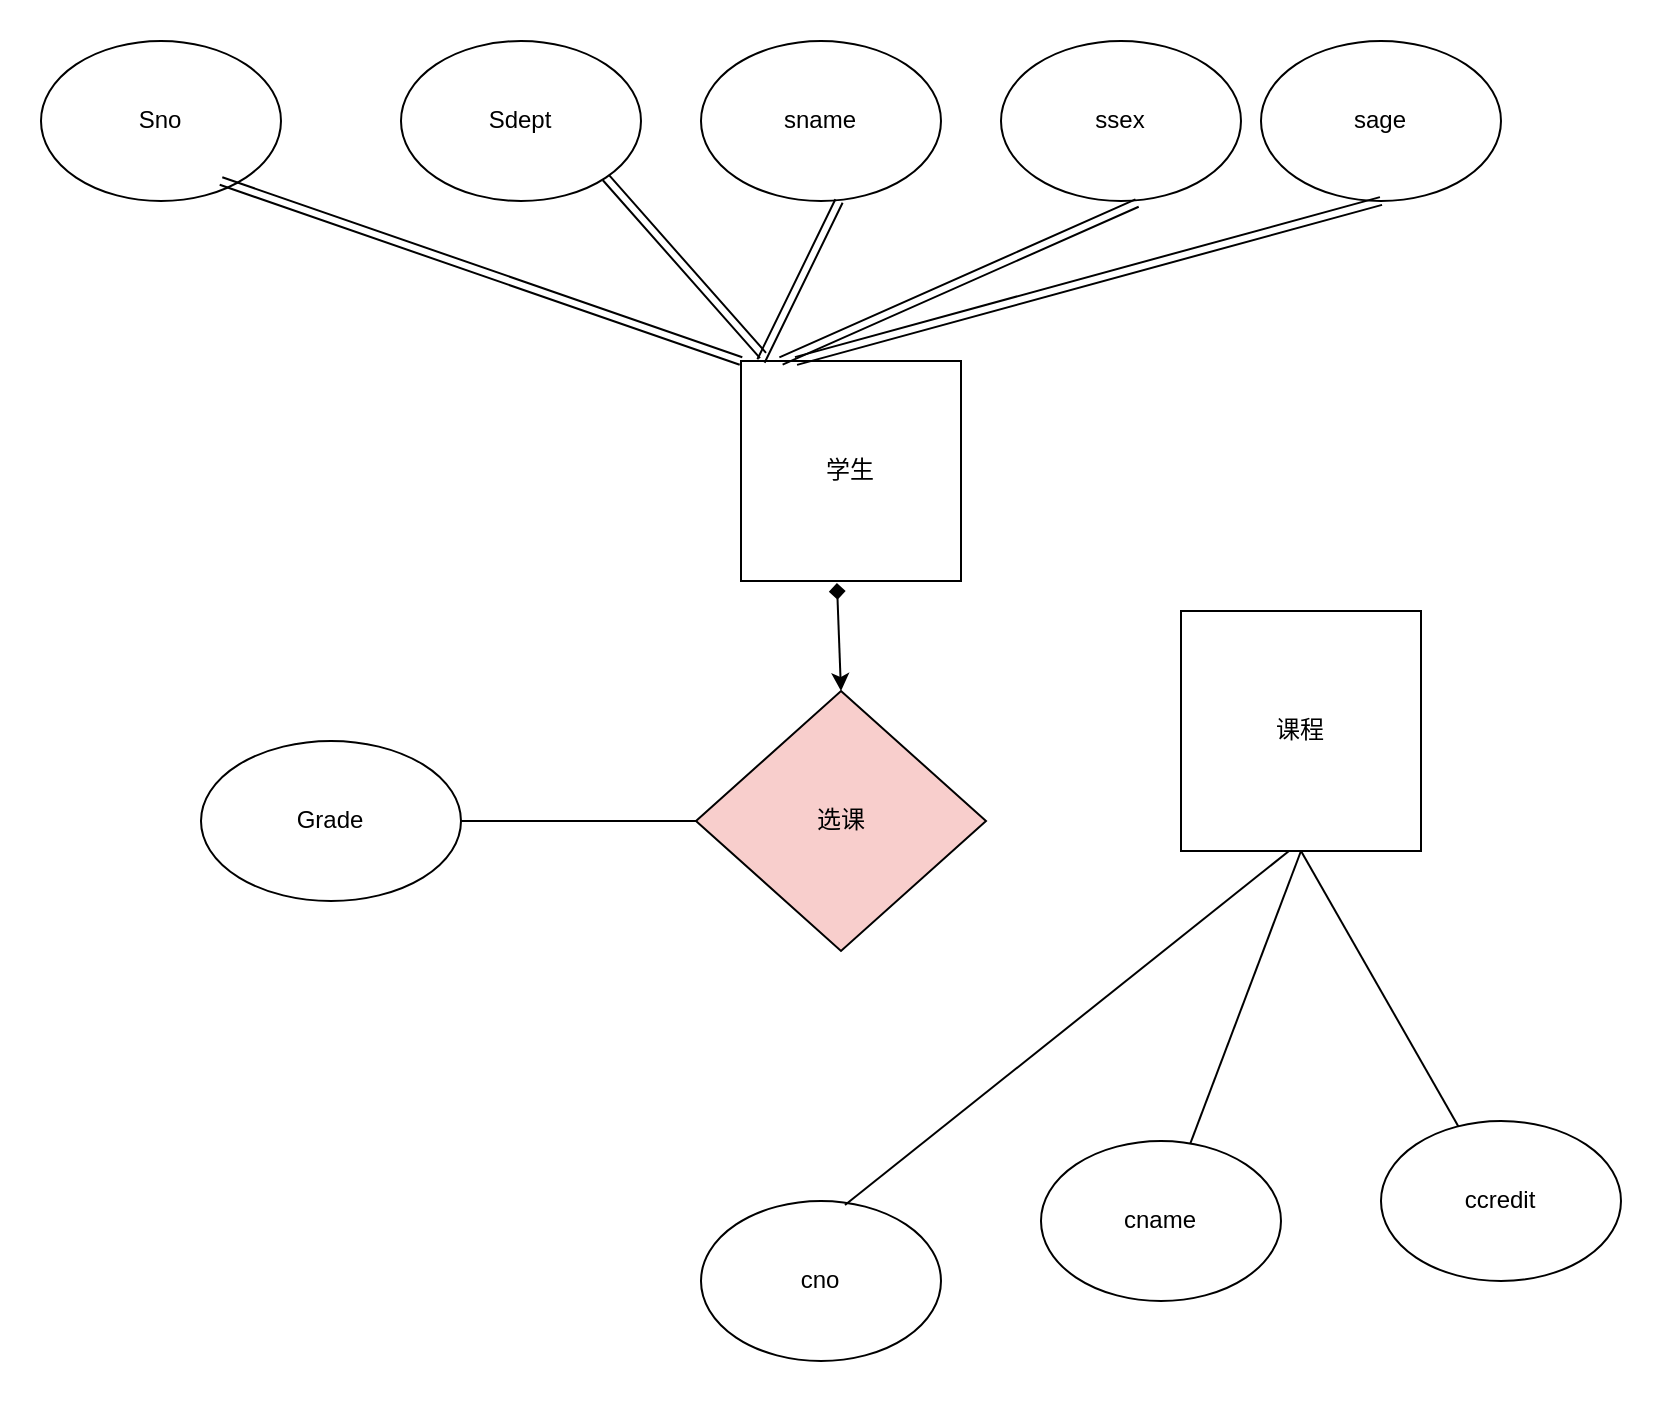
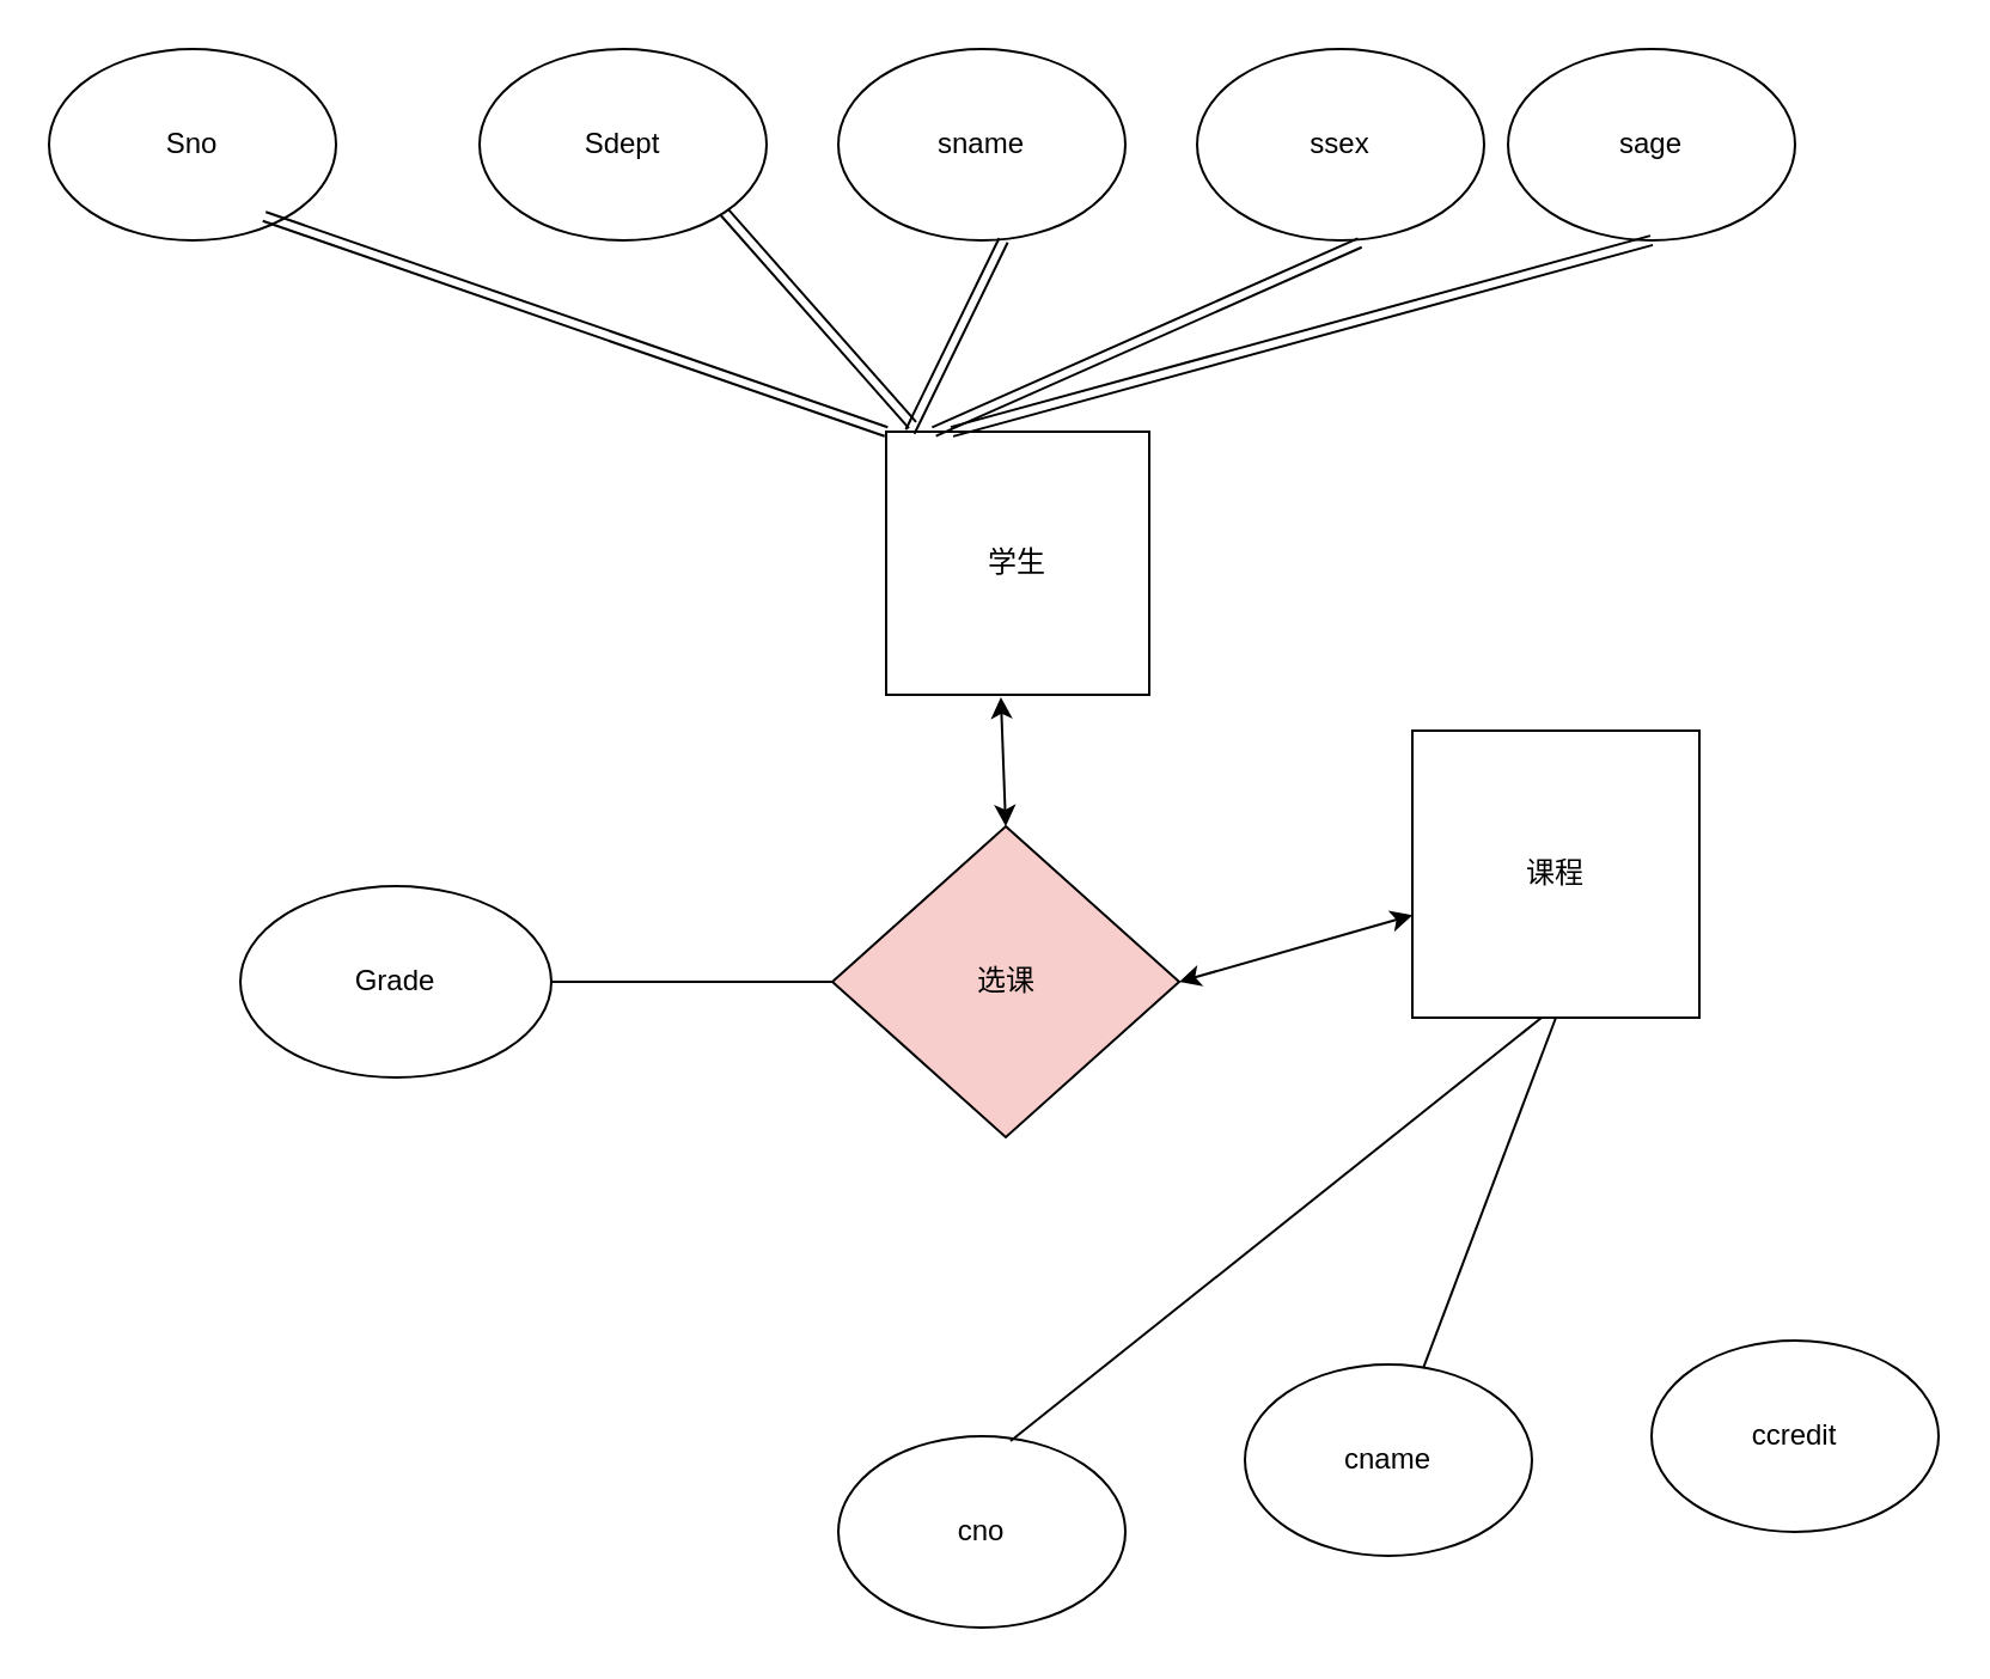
  <mxCell id="0" />
  <mxCell id="1" parent="0" />
  <mxCell id="2" value="Sno" style="ellipse;whiteSpace=wrap;html=1;" vertex="1" parent="1"><mxGeometry x="20" y="20" width="120" height="80" as="geometry" /></mxCell>
  <mxCell id="3" value="sname" style="ellipse;whiteSpace=wrap;html=1;" vertex="1" parent="1"><mxGeometry x="350" y="20" width="120" height="80" as="geometry" /></mxCell>
  <mxCell id="4" value="ssex" style="ellipse;whiteSpace=wrap;html=1;" vertex="1" parent="1"><mxGeometry x="500" y="20" width="120" height="80" as="geometry" /></mxCell>
  <mxCell id="5" value="sage" style="ellipse;whiteSpace=wrap;html=1;" vertex="1" parent="1"><mxGeometry x="630" y="20" width="120" height="80" as="geometry" /></mxCell>
  <mxCell id="6" value="Sdept" style="ellipse;whiteSpace=wrap;html=1;" vertex="1" parent="1"><mxGeometry x="200" y="20" width="120" height="80" as="geometry" /></mxCell>
  <mxCell id="7" value="学生" style="whiteSpace=wrap;html=1;aspect=fixed;" vertex="1" parent="1"><mxGeometry x="370" y="180" width="110" height="110" as="geometry" /></mxCell>
- <mxCell id="8" value="" style="endArrow=diamond;startArrow=classic;html=1;rounded=0;exitX=0.5;exitY=0;exitDx=0;exitDy=0;entryX=0.436;entryY=1.009;entryDx=0;entryDy=0;entryPerimeter=0;" edge="1" parent="1" source="14" target="7"><mxGeometry width="50" height="50" relative="1" as="geometry"><mxPoint x="300" y="320" as="sourcePoint" /><mxPoint x="420" y="300" as="targetPoint" /></mxGeometry></mxCell>
+ <mxCell id="8" value="" style="endArrow=classic;startArrow=classic;html=1;rounded=0;exitX=0.5;exitY=0;exitDx=0;exitDy=0;entryX=0.436;entryY=1.009;entryDx=0;entryDy=0;entryPerimeter=0;" edge="1" parent="1" source="14" target="7"><mxGeometry width="50" height="50" relative="1" as="geometry"><mxPoint x="300" y="320" as="sourcePoint" /><mxPoint x="420" y="300" as="targetPoint" /></mxGeometry></mxCell>
  <mxCell id="9" value="" style="shape=link;html=1;rounded=0;entryX=0;entryY=0;entryDx=0;entryDy=0;" edge="1" parent="1" target="7"><mxGeometry width="100" relative="1" as="geometry"><mxPoint x="110" y="90" as="sourcePoint" /><mxPoint x="210" y="90" as="targetPoint" /></mxGeometry></mxCell>
  <mxCell id="10" value="" style="shape=link;html=1;rounded=0;exitX=1;exitY=1;exitDx=0;exitDy=0;entryX=0.1;entryY=-0.025;entryDx=0;entryDy=0;entryPerimeter=0;" edge="1" parent="1" source="6" target="7"><mxGeometry width="100" relative="1" as="geometry"><mxPoint x="490" y="300" as="sourcePoint" /><mxPoint x="590" y="300" as="targetPoint" /></mxGeometry></mxCell>
  <mxCell id="11" value="" style="shape=link;html=1;rounded=0;entryX=0.575;entryY=1;entryDx=0;entryDy=0;entryPerimeter=0;" edge="1" parent="1" target="3"><mxGeometry width="100" relative="1" as="geometry"><mxPoint x="380" y="180" as="sourcePoint" /><mxPoint x="590" y="300" as="targetPoint" /></mxGeometry></mxCell>
  <mxCell id="12" value="" style="shape=link;html=1;rounded=0;entryX=0.567;entryY=1.013;entryDx=0;entryDy=0;entryPerimeter=0;" edge="1" parent="1" target="4"><mxGeometry width="100" relative="1" as="geometry"><mxPoint x="390" y="180" as="sourcePoint" /><mxPoint x="590" y="300" as="targetPoint" /></mxGeometry></mxCell>
  <mxCell id="13" value="" style="shape=link;html=1;rounded=0;entryX=0.5;entryY=1;entryDx=0;entryDy=0;exitX=0.25;exitY=0;exitDx=0;exitDy=0;" edge="1" parent="1" source="7" target="5"><mxGeometry width="100" relative="1" as="geometry"><mxPoint x="490" y="300" as="sourcePoint" /><mxPoint x="590" y="300" as="targetPoint" /></mxGeometry></mxCell>
  <mxCell id="14" value="选课" style="rhombus;whiteSpace=wrap;html=1;fillColor=#f8cecc;" vertex="1" parent="1"><mxGeometry x="347.5" y="345" width="145" height="130" as="geometry" /></mxCell>
  <mxCell id="15" value="Grade" style="ellipse;whiteSpace=wrap;html=1;" vertex="1" parent="1"><mxGeometry x="100" y="370" width="130" height="80" as="geometry" /></mxCell>
  <mxCell id="16" value="" style="endArrow=none;html=1;rounded=0;exitX=0;exitY=0.5;exitDx=0;exitDy=0;entryX=1;entryY=0.5;entryDx=0;entryDy=0;" edge="1" parent="1" source="14" target="15"><mxGeometry width="50" height="50" relative="1" as="geometry"><mxPoint x="510" y="330" as="sourcePoint" /><mxPoint x="560" y="280" as="targetPoint" /></mxGeometry></mxCell>
+ <mxCell id="17" value="" style="endArrow=classic;startArrow=classic;html=1;rounded=0;exitX=1;exitY=0.5;exitDx=0;exitDy=0;" edge="1" parent="1" source="14" target="18"><mxGeometry width="50" height="50" relative="1" as="geometry"><mxPoint x="510" y="330" as="sourcePoint" /><mxPoint x="560" y="280" as="targetPoint" /></mxGeometry></mxCell>
  <mxCell id="18" value="课程" style="whiteSpace=wrap;html=1;aspect=fixed;" vertex="1" parent="1"><mxGeometry x="590" y="305" width="120" height="120" as="geometry" /></mxCell>
  <mxCell id="19" value="cno" style="ellipse;whiteSpace=wrap;html=1;" vertex="1" parent="1"><mxGeometry x="350" y="600" width="120" height="80" as="geometry" /></mxCell>
  <mxCell id="20" value="cname" style="ellipse;whiteSpace=wrap;html=1;" vertex="1" parent="1"><mxGeometry x="520" y="570" width="120" height="80" as="geometry" /></mxCell>
  <mxCell id="21" value="ccredit" style="ellipse;whiteSpace=wrap;html=1;" vertex="1" parent="1"><mxGeometry x="690" y="560" width="120" height="80" as="geometry" /></mxCell>
  <mxCell id="22" value="" style="endArrow=none;html=1;rounded=0;exitX=0.45;exitY=1;exitDx=0;exitDy=0;exitPerimeter=0;entryX=0.6;entryY=0.025;entryDx=0;entryDy=0;entryPerimeter=0;" edge="1" parent="1" source="18" target="19"><mxGeometry width="50" height="50" relative="1" as="geometry"><mxPoint x="510" y="330" as="sourcePoint" /><mxPoint x="560" y="280" as="targetPoint" /></mxGeometry></mxCell>
  <mxCell id="23" value="" style="endArrow=none;html=1;rounded=0;entryX=0.5;entryY=1;entryDx=0;entryDy=0;" edge="1" parent="1" source="20" target="18"><mxGeometry width="50" height="50" relative="1" as="geometry"><mxPoint x="510" y="330" as="sourcePoint" /><mxPoint x="560" y="280" as="targetPoint" /></mxGeometry></mxCell>
- <mxCell id="24" value="" style="endArrow=none;html=1;rounded=0;entryX=0.5;entryY=1;entryDx=0;entryDy=0;" edge="1" parent="1" source="21" target="18"><mxGeometry width="50" height="50" relative="1" as="geometry"><mxPoint x="510" y="330" as="sourcePoint" /><mxPoint x="560" y="280" as="targetPoint" /></mxGeometry></mxCell>
